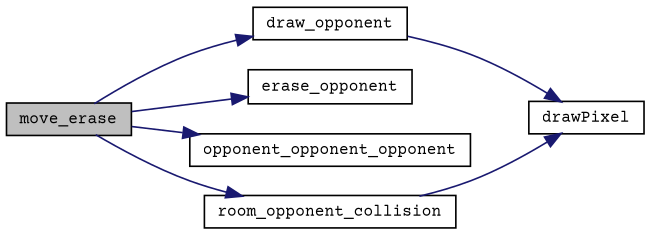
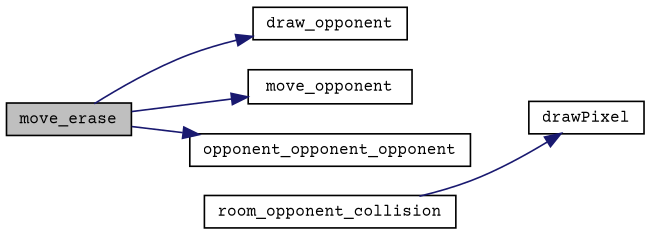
  digraph {
    fontname="Courier Prime"
    rankdir=LR
    node [color=black fillcolor=white fontname="Courier Prime" fontsize=10 shape=record style=filled]
    edge [color=midnightblue fontname="Courier Prime" fontsize=10 labelfontname=Helvetica labelfontsize=10 style=solid]
    n1 [fillcolor=grey75 fontcolor=black height=0.2 label=move_erase width=0.4]
    n2 [height=0.2 label=draw_opponent width=0.4]
-   n3 [height=0.2 label=erase_opponent width=0.4]
+   n3 [height=0.2 label=move_opponent width=0.4]
    n4 [height=0.2 label=opponent_opponent_opponent width=0.4]
    n5 [height=0.2 label=room_opponent_collision width=0.4]
    n6 [height=0.2 label=drawPixel width=0.4]
    n1 -> n2
    n1 -> n3
    n1 -> n4
-   n1 -> n5
-   n2 -> n6
    n5 -> n6
  }
